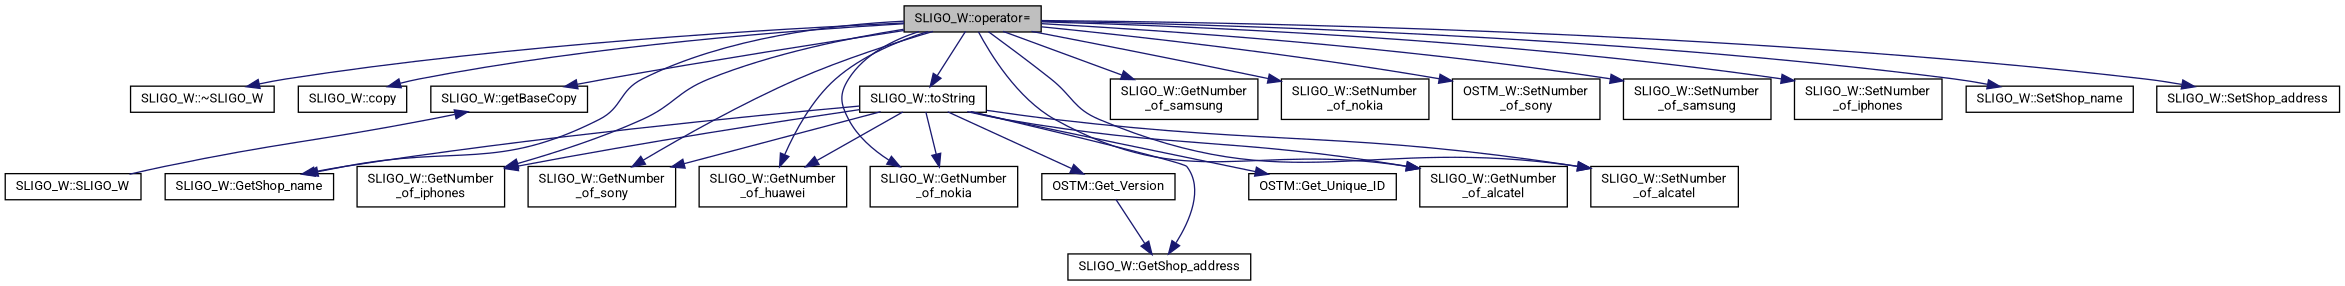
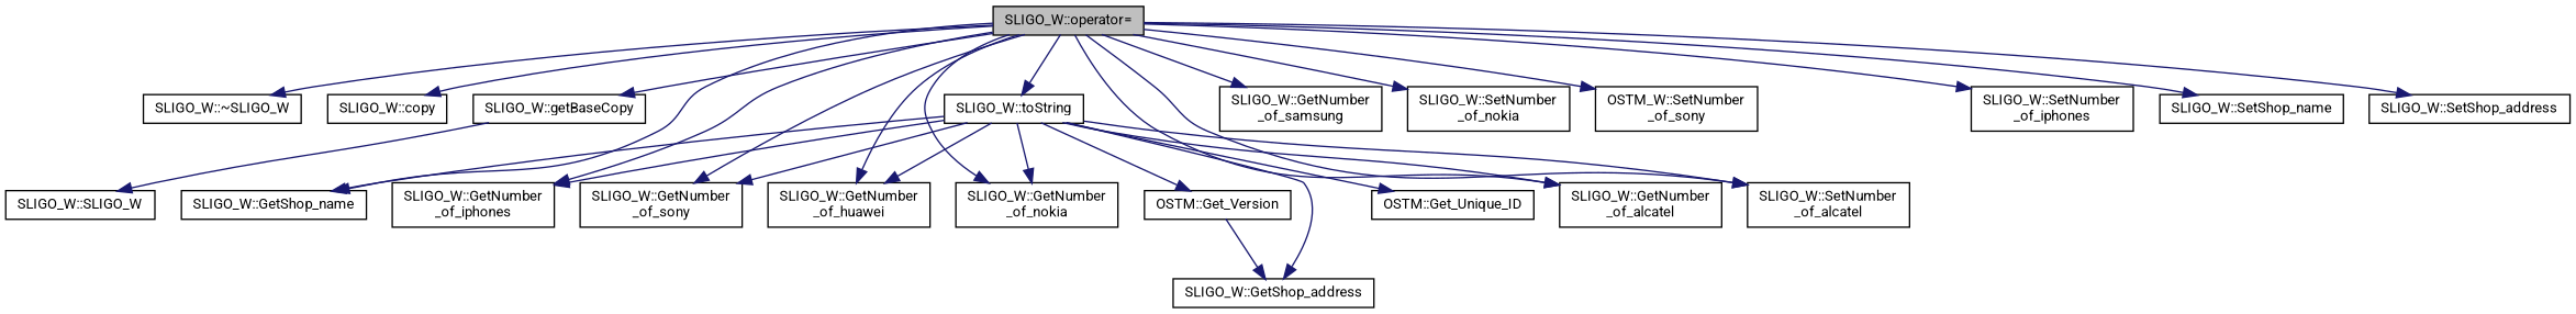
  digraph {
    fontname=Roboto
    rankdir=TB
    node [color=black fillcolor=white fontname=Roboto fontsize=10 shape=record style=filled]
    edge [color=midnightblue fontname=Roboto fontsize=10 labelfontname=Helvetica labelfontsize=10 style=solid]
    n1 [fillcolor=grey75 fontcolor=black height=0.2 label="SLIGO_W::operator=" width=0.4]
    n2 [height=0.2 label="SLIGO_W::~SLIGO_W" width=0.4]
    n3 [height=0.2 label="SLIGO_W::copy" width=0.4]
    n4 [height=0.2 label="SLIGO_W::getBaseCopy" width=0.4]
    n5 [height=0.2 label="SLIGO_W::toString" width=0.4]
    n6 [height=0.2 label="SLIGO_W::GetShop_name" width=0.4]
    n7 [height=0.2 label="SLIGO_W::GetNumber\l_of_iphones" width=0.4]
    n8 [height=0.2 label="SLIGO_W::GetNumber\l_of_samsung" width=0.4]
    n9 [height=0.2 label="SLIGO_W::GetNumber\l_of_sony" width=0.4]
    n10 [height=0.2 label="SLIGO_W::GetNumber\l_of_huawei" width=0.4]
    n11 [height=0.2 label="SLIGO_W::GetNumber\l_of_nokia" width=0.4]
    n12 [height=0.2 label="SLIGO_W::GetNumber\l_of_alcatel" width=0.4]
    n13 [height=0.2 label="SLIGO_W::SetNumber\l_of_alcatel" width=0.4]
    n14 [height=0.2 label="SLIGO_W::SetNumber\l_of_nokia" width=0.4]
    n15 [height=0.2 label="OSTM_W::SetNumber\l_of_sony" width=0.4]
-   n16 [height=0.2 label="SLIGO_W::SetNumber\l_of_samsung" width=0.4]
    n17 [height=0.2 label="SLIGO_W::SetNumber\l_of_iphones" width=0.4]
    n18 [height=0.2 label="SLIGO_W::SetShop_name" width=0.4]
    n19 [height=0.2 label="SLIGO_W::SetShop_address" width=0.4]
    n20 [height=0.2 label="SLIGO_W::SLIGO_W" width=0.4]
    n21 [height=0.2 label="SLIGO_W::GetShop_address" width=0.4]
    n22 [height=0.2 label="OSTM::Get_Unique_ID" width=0.4]
    n23 [height=0.2 label="OSTM::Get_Version" width=0.4]
    n1 -> n2
    n1 -> n3
    n1 -> n4
    n1 -> n5
    n1 -> n6
    n1 -> n7
    n1 -> n8
    n1 -> n9
    n1 -> n10
    n1 -> n11
    n1 -> n12
    n1 -> n13
    n1 -> n14
    n1 -> n15
-   n1 -> n16
    n1 -> n17
    n1 -> n18
    n1 -> n19
-   n20 -> n4
+   n4 -> n20
    n5 -> n6
    n5 -> n7
    n5 -> n9
    n5 -> n10
    n5 -> n11
    n5 -> n12
    n5 -> n13
    n5 -> n21
    n5 -> n22
    n5 -> n23
    n23 -> n21
  }
